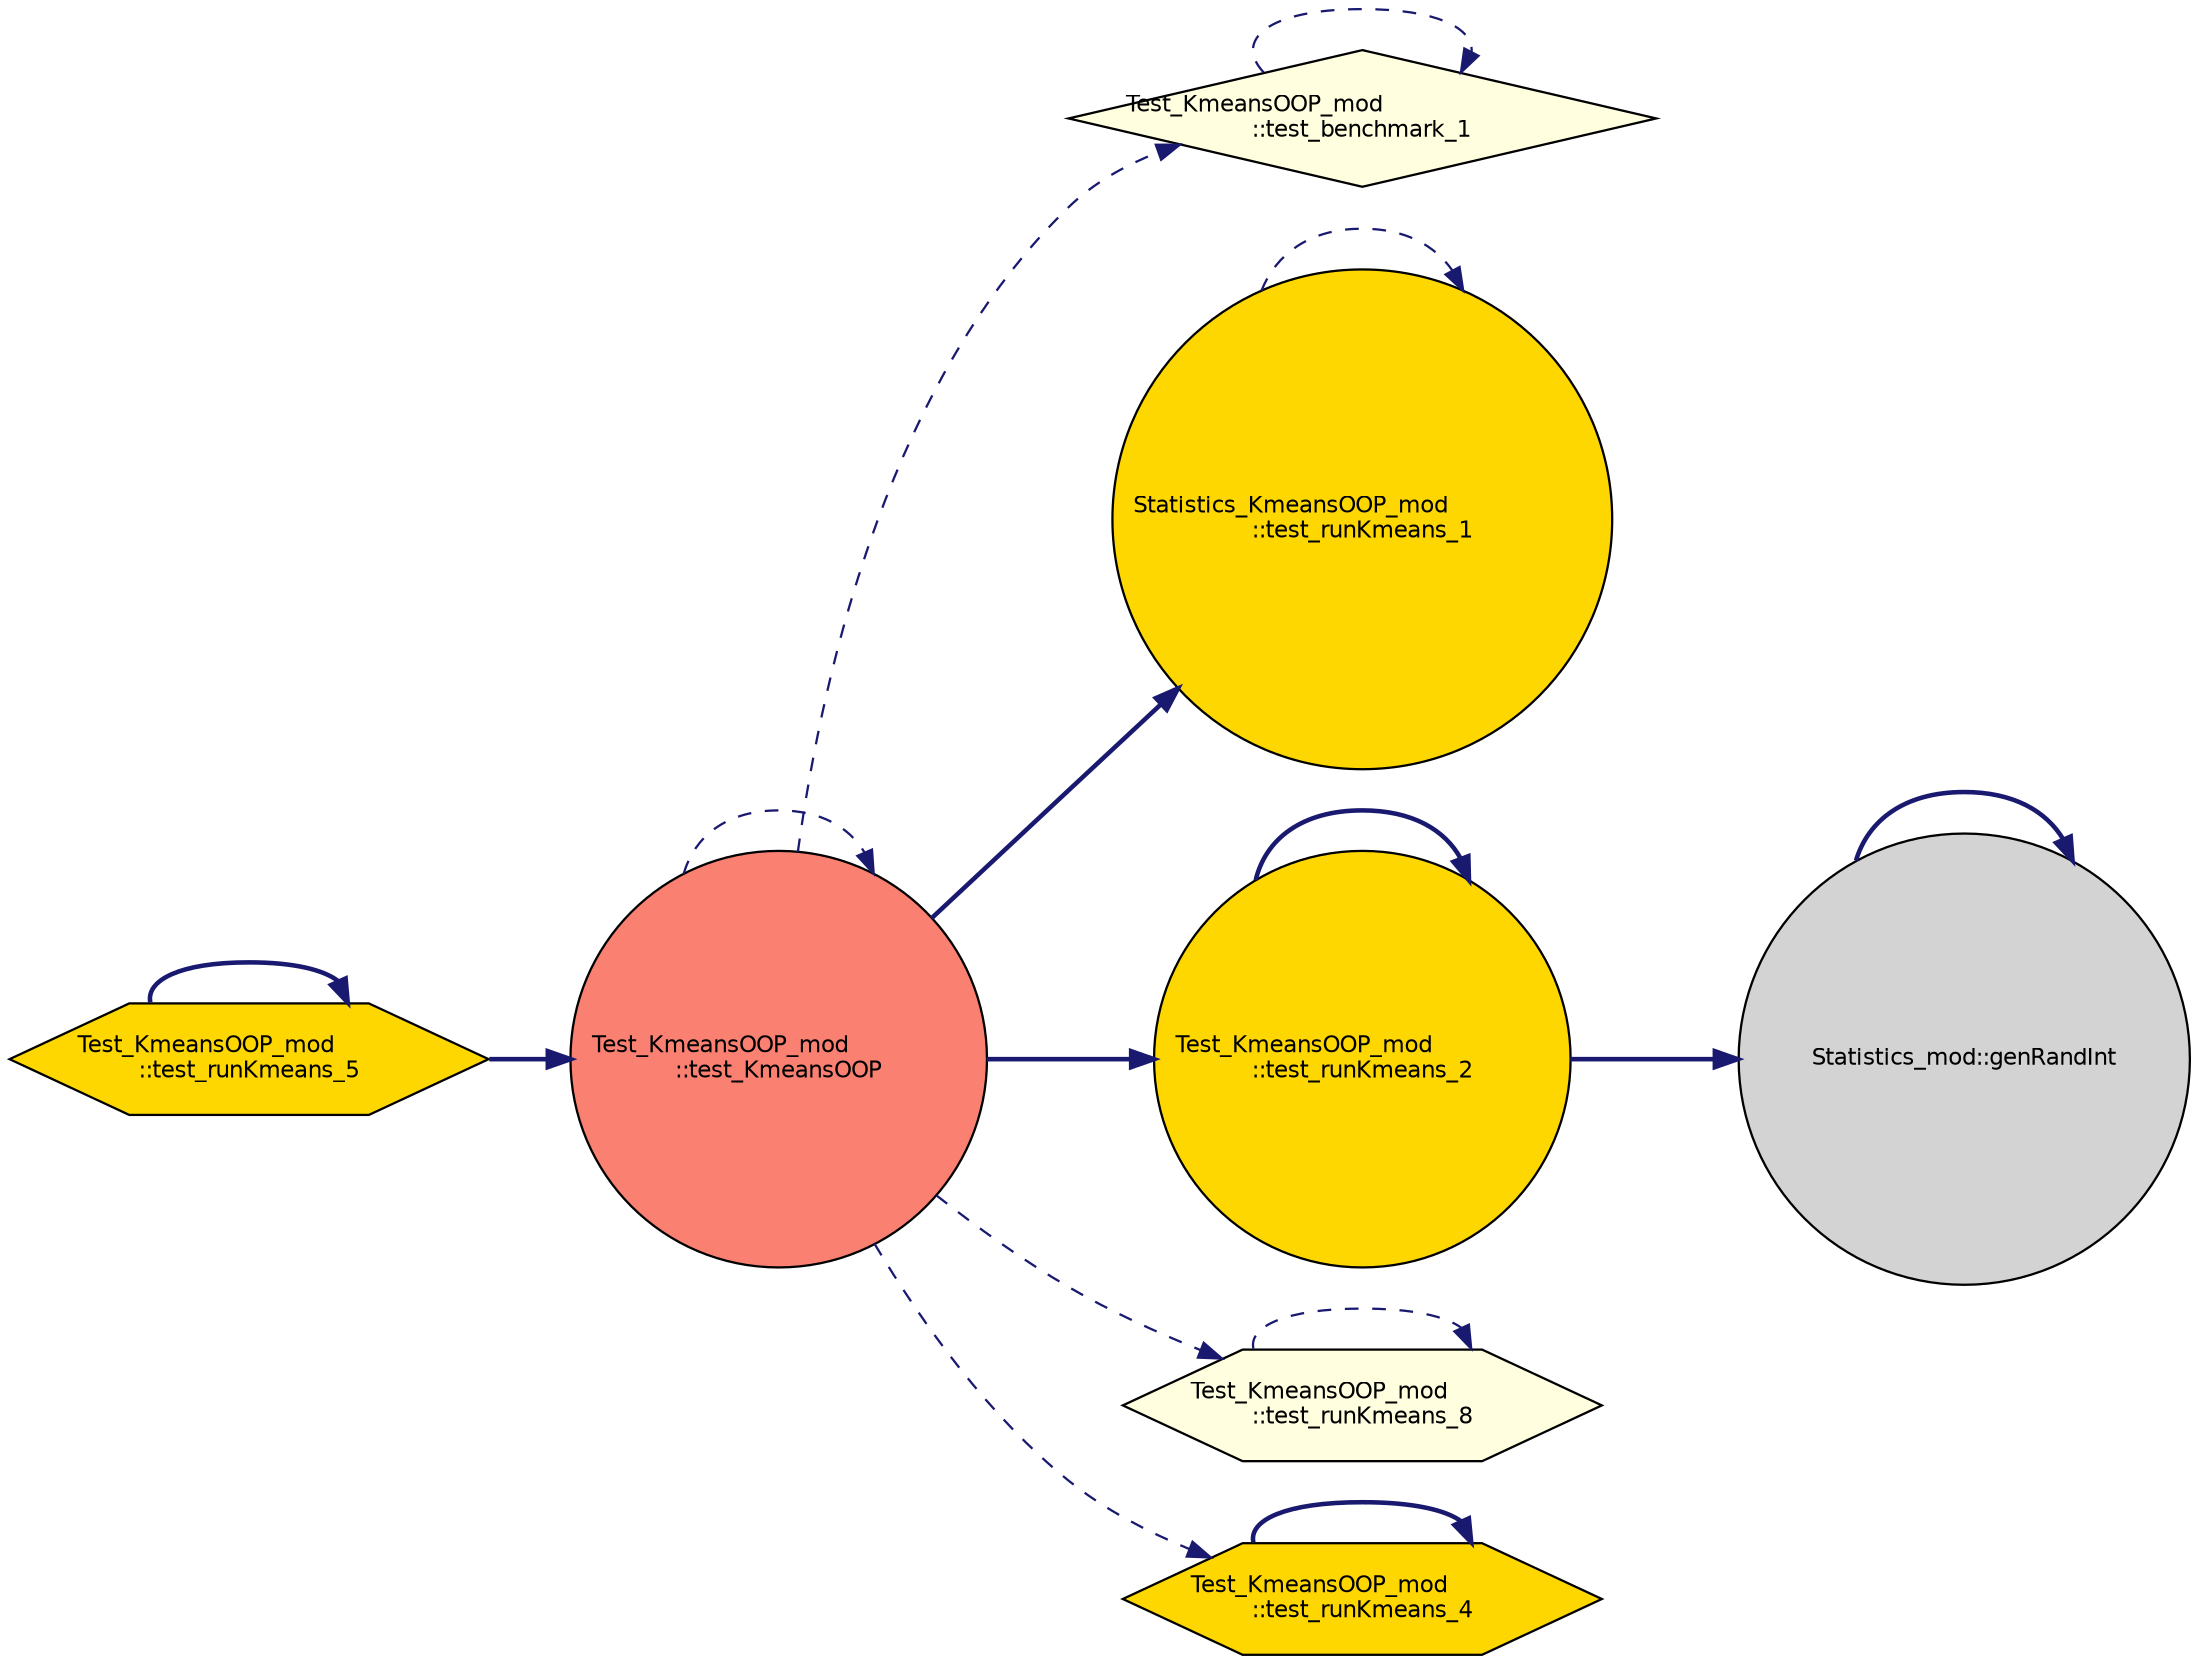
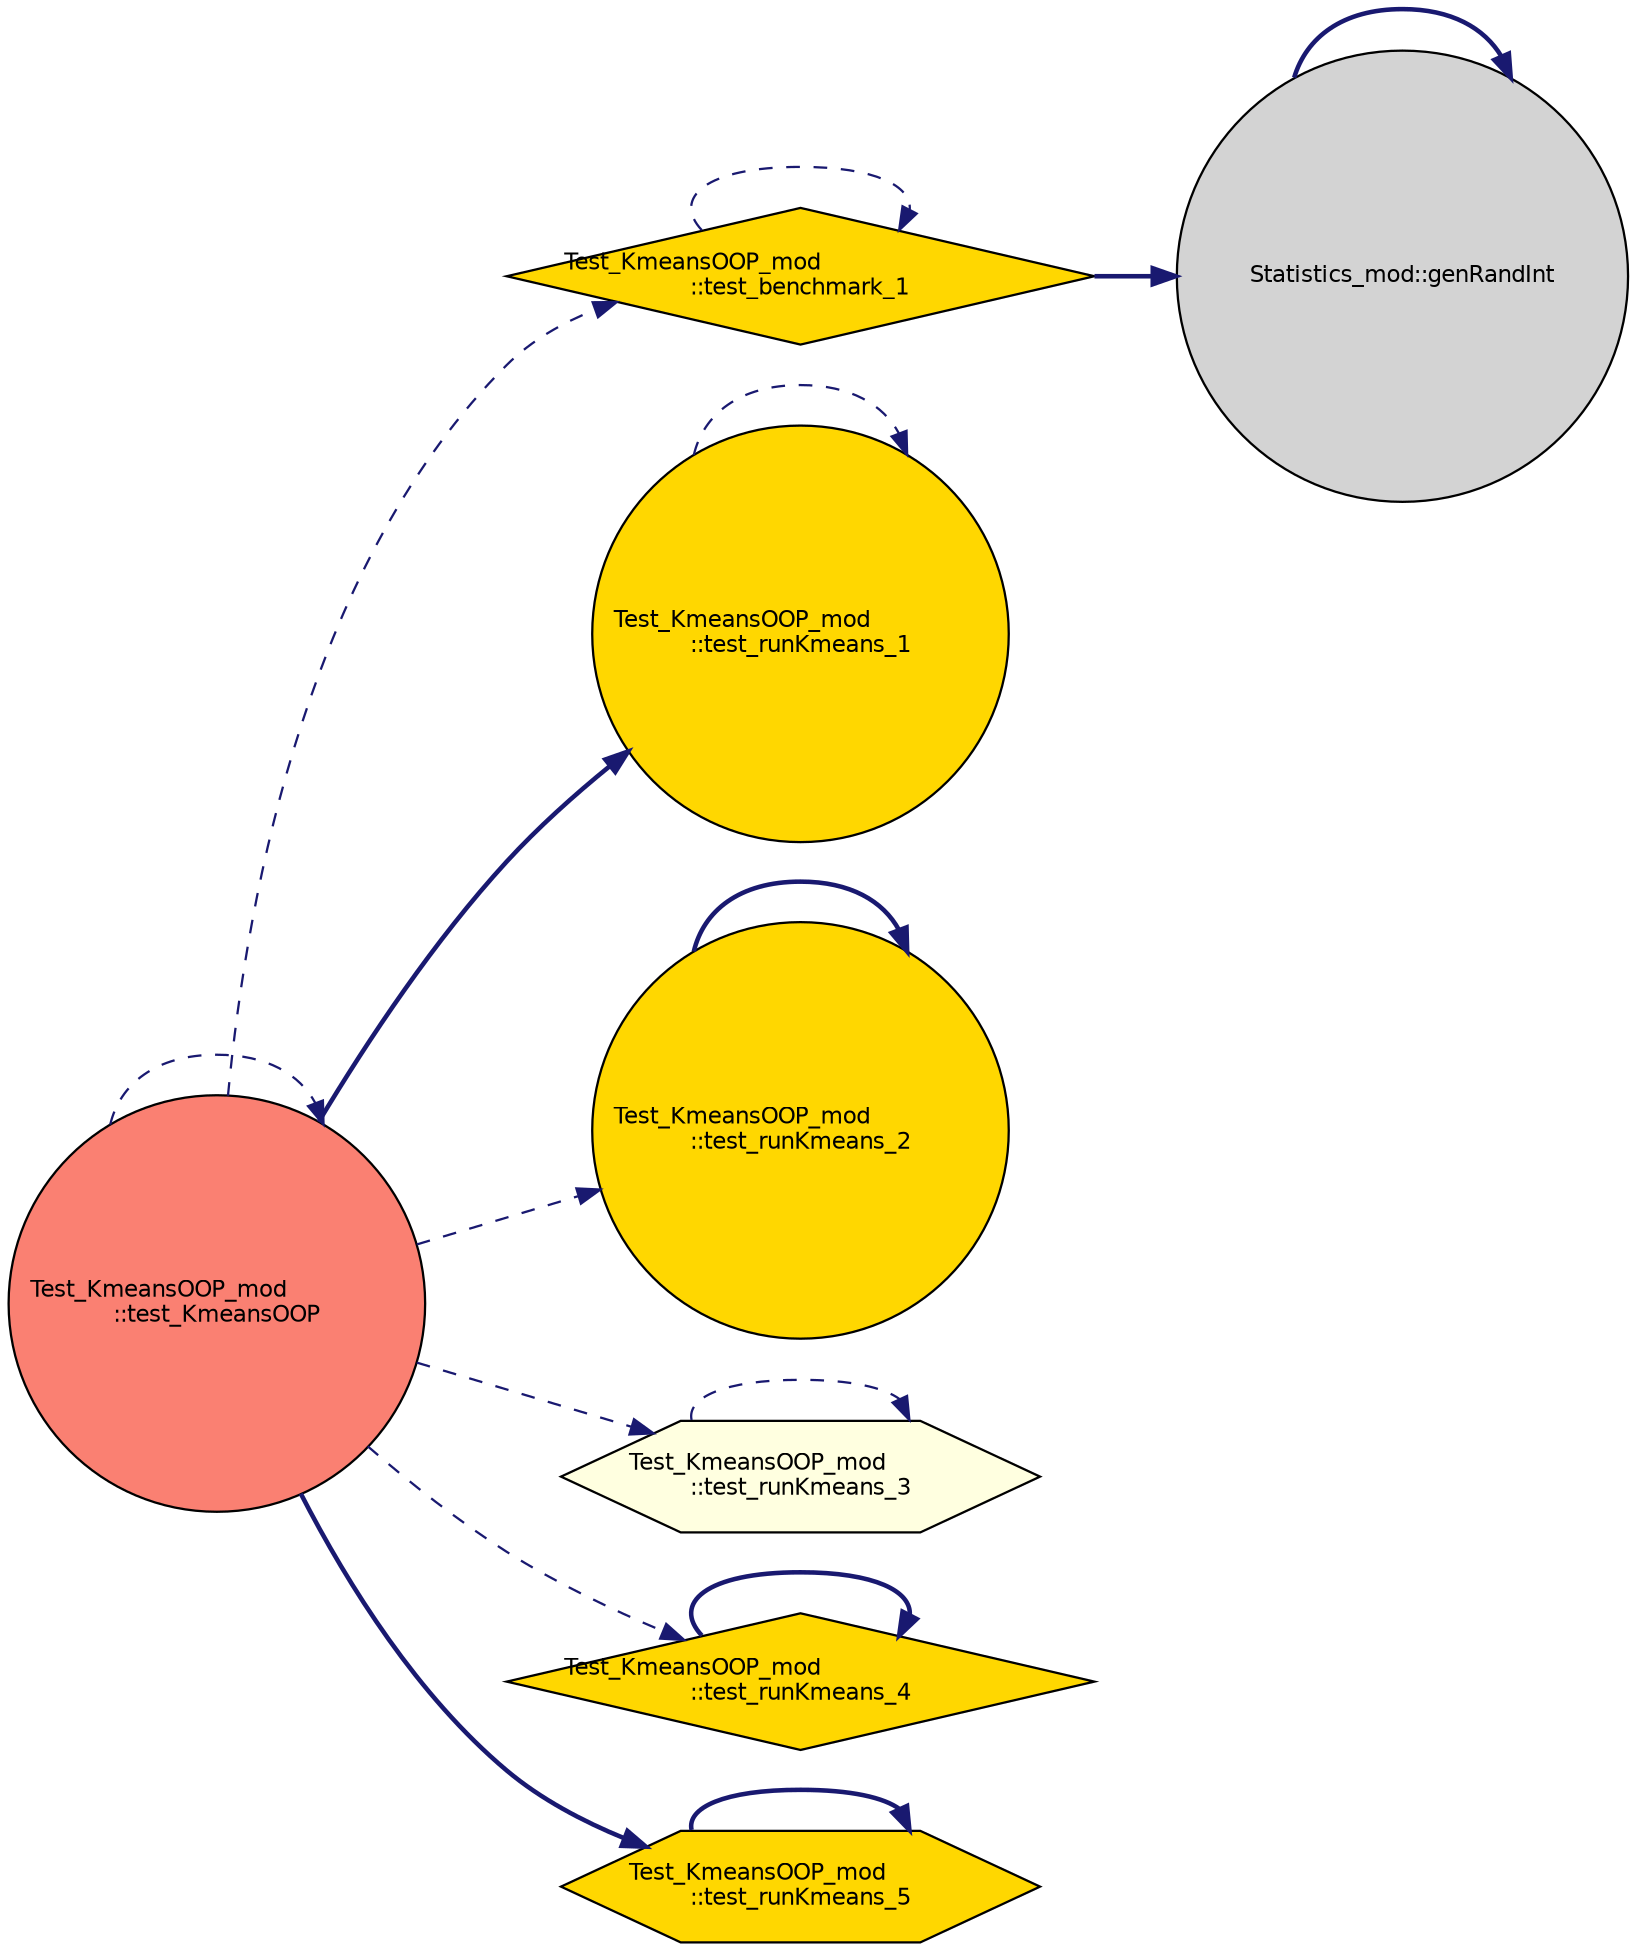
  digraph {
    rankdir=LR
    node [color=black fillcolor=gold fontname=Helvetica fontsize=10 shape=circle style=filled]
    edge [color=midnightblue fontname=Helvetica fontsize=10 labelfontname=Helvetica labelfontsize=10 style=bold]
    n1 [fillcolor=salmon fontcolor=black height=0.2 label="Test_KmeansOOP_mod\l::test_KmeansOOP" width=0.4]
-   n2 [fillcolor=lightyellow height=0.2 label="Test_KmeansOOP_mod\l::test_benchmark_1" shape=diamond width=0.4]
-   n3 [height=0.2 label="Statistics_KmeansOOP_mod\l::test_runKmeans_1" width=0.4]
+   n2 [height=0.2 label="Test_KmeansOOP_mod\l::test_benchmark_1" shape=diamond width=0.4]
+   n3 [height=0.2 label="Test_KmeansOOP_mod\l::test_runKmeans_1" width=0.4]
    n4 [height=0.2 label="Test_KmeansOOP_mod\l::test_runKmeans_2" width=0.4]
-   n5 [fillcolor=lightyellow height=0.2 label="Test_KmeansOOP_mod\l::test_runKmeans_8" shape=hexagon width=0.4]
-   n6 [height=0.2 label="Test_KmeansOOP_mod\l::test_runKmeans_4" shape=hexagon width=0.4]
+   n5 [fillcolor=lightyellow height=0.2 label="Test_KmeansOOP_mod\l::test_runKmeans_3" shape=hexagon width=0.4]
+   n6 [height=0.2 label="Test_KmeansOOP_mod\l::test_runKmeans_4" shape=diamond width=0.4]
    n7 [height=0.2 label="Test_KmeansOOP_mod\l::test_runKmeans_5" shape=hexagon width=0.4]
    n8 [fillcolor=lightgrey height=0.2 label="Statistics_mod::genRandInt" width=0.4]
    n1 -> n1 [style=dashed]
    n1 -> n2 [style=dashed]
    n1 -> n3
-   n1 -> n4
+   n1 -> n4 [style=dashed]
    n1 -> n5 [style=dashed]
    n1 -> n6 [style=dashed]
-   n7 -> n1
+   n1 -> n7
    n2 -> n2 [style=dashed]
-   n4 -> n8
+   n2 -> n8
    n3 -> n3 [style=dashed]
    n4 -> n4
    n5 -> n5 [style=dashed]
    n6 -> n6
    n7 -> n7
    n8 -> n8
  }
